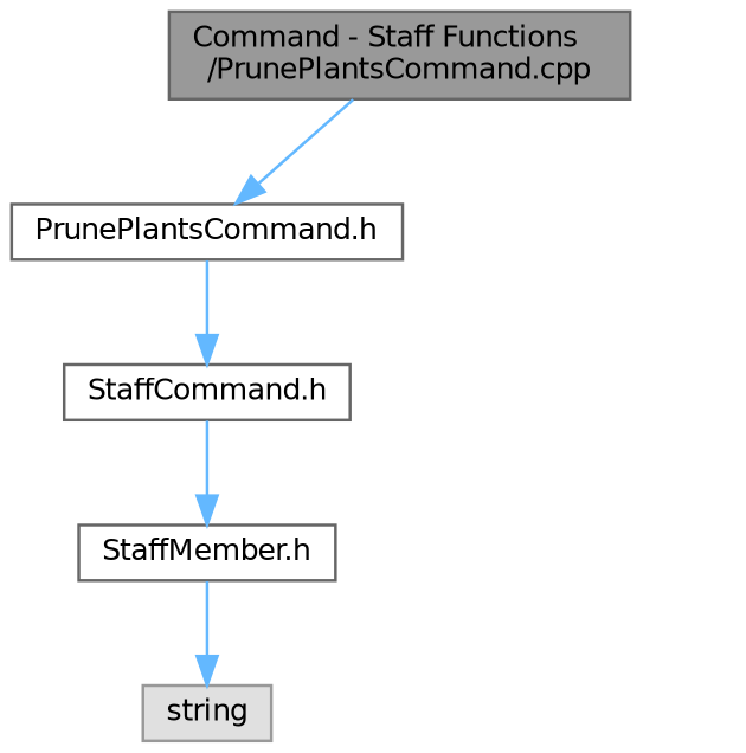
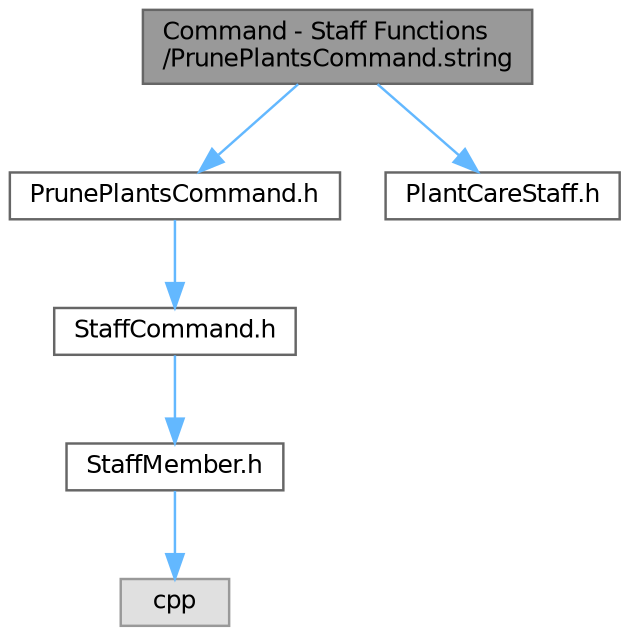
  digraph {
    node [color=grey40 fillcolor=white fontname=Helvetica fontsize=10 shape=box style=filled]
    edge [color=steelblue1 fontname=Helvetica fontsize=10 labelfontname=Helvetica labelfontsize=10 style=solid]
-   n1 [color=gray40 fillcolor=grey60 fontcolor=black height=0.2 label="Command - Staff Functions\l/PrunePlantsCommand.cpp" width=0.4]
+   n1 [color=gray40 fillcolor=grey60 fontcolor=black height=0.2 label="Command - Staff Functions\l/PrunePlantsCommand.string" width=0.4]
    n2 [height=0.2 label="PrunePlantsCommand.h" width=0.4]
+   n3 [height=0.2 label="PlantCareStaff.h" width=0.4]
    n4 [height=0.2 label="StaffCommand.h" width=0.4]
    n5 [height=0.2 label="StaffMember.h" width=0.4]
-   n6 [color=grey60 fillcolor="#E0E0E0" height=0.2 label=string width=0.4]
+   n6 [color=grey60 fillcolor="#E0E0E0" height=0.2 label=cpp width=0.4]
    n1 -> n2
+   n1 -> n3
    n2 -> n4
    n4 -> n5
    n5 -> n6
  }
